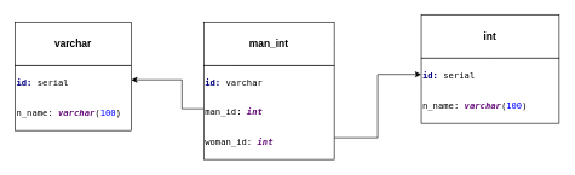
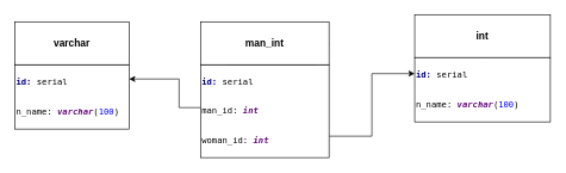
  <mxCell id="0" />
  <mxCell id="1" parent="0" />
  <mxCell id="2" value="" style="edgeStyle=orthogonalEdgeStyle;rounded=0;orthogonalLoop=1;jettySize=auto;html=1;" edge="1" parent="1" source="3" target="4"><mxGeometry relative="1" as="geometry"><Array as="points"><mxPoint x="250" y="150" /><mxPoint x="250" y="110" /></Array></mxGeometry></mxCell>
  <mxCell id="3" value="" style="rounded=0;whiteSpace=wrap;html=1;" vertex="1" parent="1"><mxGeometry x="320" y="90" width="120" height="60" as="geometry" /></mxCell>
  <mxCell id="4" value="&lt;pre style=&quot;background-color: rgb(255 , 255 , 255) ; font-family: &amp;#34;jetbrains mono&amp;#34; , monospace&quot;&gt;&lt;span style=&quot;color: #000080 ; font-weight: bold&quot;&gt;id: &lt;/span&gt;serial&lt;/pre&gt;&lt;pre style=&quot;background-color: rgb(255 , 255 , 255) ; font-family: &amp;#34;jetbrains mono&amp;#34; , monospace&quot;&gt;&lt;br&gt;n_name: &lt;span style=&quot;color: #660e7a ; font-weight: bold ; font-style: italic&quot;&gt;varchar&lt;/span&gt;(&lt;span style=&quot;color: #0000ff&quot;&gt;100&lt;/span&gt;)&lt;/pre&gt;" style="rounded=0;whiteSpace=wrap;html=1;align=left;" vertex="1" parent="1"><mxGeometry x="20" y="90" width="160" height="90" as="geometry" /></mxCell>
  <mxCell id="5" value="" style="edgeStyle=orthogonalEdgeStyle;rounded=0;orthogonalLoop=1;jettySize=auto;html=1;entryX=0;entryY=0.25;entryDx=0;entryDy=0;" edge="1" parent="1" source="6" target="12"><mxGeometry relative="1" as="geometry"><Array as="points"><mxPoint x="520" y="190" /><mxPoint x="520" y="103" /></Array></mxGeometry></mxCell>
- <mxCell id="6" value="&lt;pre style=&quot;background-color: rgb(255 , 255 , 255) ; font-family: &amp;#34;jetbrains mono&amp;#34; , monospace&quot;&gt;&lt;span style=&quot;color: #000080 ; font-weight: bold&quot;&gt;id: &lt;/span&gt;varchar&lt;/pre&gt;&lt;pre style=&quot;background-color: rgb(255 , 255 , 255) ; font-family: &amp;#34;jetbrains mono&amp;#34; , monospace&quot;&gt;&lt;br&gt;man_id: &lt;span style=&quot;color: #660e7a ; font-weight: bold ; font-style: italic&quot;&gt;int&lt;/span&gt;&lt;/pre&gt;&lt;pre style=&quot;background-color: rgb(255 , 255 , 255) ; font-family: &amp;#34;jetbrains mono&amp;#34; , monospace&quot;&gt;&lt;font color=&quot;#660e7a&quot;&gt;&lt;b&gt;&lt;i&gt;&lt;br&gt;&lt;/i&gt;&lt;/b&gt;&lt;/font&gt;woman_id: &lt;span style=&quot;color: #660e7a ; font-weight: bold ; font-style: italic&quot;&gt;int&lt;/span&gt;&lt;/pre&gt;" style="rounded=0;whiteSpace=wrap;html=1;align=left;" vertex="1" parent="1"><mxGeometry x="280" y="90" width="180" height="130" as="geometry" /></mxCell>
+ <mxCell id="6" value="&lt;pre style=&quot;background-color: rgb(255 , 255 , 255) ; font-family: &amp;#34;jetbrains mono&amp;#34; , monospace&quot;&gt;&lt;span style=&quot;color: #000080 ; font-weight: bold&quot;&gt;id: &lt;/span&gt;serial&lt;/pre&gt;&lt;pre style=&quot;background-color: rgb(255 , 255 , 255) ; font-family: &amp;#34;jetbrains mono&amp;#34; , monospace&quot;&gt;&lt;br&gt;man_id: &lt;span style=&quot;color: #660e7a ; font-weight: bold ; font-style: italic&quot;&gt;int&lt;/span&gt;&lt;/pre&gt;&lt;pre style=&quot;background-color: rgb(255 , 255 , 255) ; font-family: &amp;#34;jetbrains mono&amp;#34; , monospace&quot;&gt;&lt;font color=&quot;#660e7a&quot;&gt;&lt;b&gt;&lt;i&gt;&lt;br&gt;&lt;/i&gt;&lt;/b&gt;&lt;/font&gt;woman_id: &lt;span style=&quot;color: #660e7a ; font-weight: bold ; font-style: italic&quot;&gt;int&lt;/span&gt;&lt;/pre&gt;" style="rounded=0;whiteSpace=wrap;html=1;align=left;" vertex="1" parent="1"><mxGeometry x="280" y="90" width="180" height="130" as="geometry" /></mxCell>
  <mxCell id="7" style="edgeStyle=orthogonalEdgeStyle;rounded=0;orthogonalLoop=1;jettySize=auto;html=1;exitX=1;exitY=0.5;exitDx=0;exitDy=0;fontSize=14;" edge="1" parent="1" source="8"><mxGeometry relative="1" as="geometry"><mxPoint x="450" y="60" as="targetPoint" /><Array as="points"><mxPoint x="440" y="60" /><mxPoint x="440" y="60" /></Array></mxGeometry></mxCell>
  <mxCell id="8" value="&lt;font style=&quot;font-size: 14px&quot;&gt;&lt;b&gt;man_int&lt;/b&gt;&lt;/font&gt;" style="rounded=0;whiteSpace=wrap;html=1;" vertex="1" parent="1"><mxGeometry x="280" y="30" width="180" height="60" as="geometry" /></mxCell>
  <mxCell id="9" value="&lt;font style=&quot;font-size: 14px&quot;&gt;&lt;b&gt;varchar&lt;/b&gt;&lt;/font&gt;" style="rounded=0;whiteSpace=wrap;html=1;" vertex="1" parent="1"><mxGeometry x="20" y="30" width="160" height="60" as="geometry" /></mxCell>
  <mxCell id="10" value="" style="edgeStyle=orthogonalEdgeStyle;rounded=0;orthogonalLoop=1;jettySize=auto;html=1;" edge="1" parent="1" source="11" target="12"><mxGeometry relative="1" as="geometry" /></mxCell>
  <mxCell id="11" value="&lt;font style=&quot;font-size: 14px&quot;&gt;&lt;b&gt;int&lt;/b&gt;&lt;/font&gt;" style="whiteSpace=wrap;html=1;" vertex="1" parent="1"><mxGeometry x="580" y="20" width="190" height="60" as="geometry" /></mxCell>
  <mxCell id="12" value="&lt;pre style=&quot;background-color: rgb(255 , 255 , 255) ; font-family: &amp;#34;jetbrains mono&amp;#34; , monospace&quot;&gt;&lt;span style=&quot;color: #000080 ; font-weight: bold&quot;&gt;id: &lt;/span&gt;serial &lt;/pre&gt;&lt;pre style=&quot;background-color: rgb(255 , 255 , 255) ; font-family: &amp;#34;jetbrains mono&amp;#34; , monospace&quot;&gt;&lt;font color=&quot;#000080&quot;&gt;&lt;b&gt;&lt;br&gt;&lt;/b&gt;&lt;/font&gt;n_name: &lt;span style=&quot;color: #660e7a ; font-weight: bold ; font-style: italic&quot;&gt;varchar&lt;/span&gt;(&lt;span style=&quot;color: #0000ff&quot;&gt;100&lt;/span&gt;)&lt;/pre&gt;" style="whiteSpace=wrap;html=1;align=left;" vertex="1" parent="1"><mxGeometry x="580" y="80" width="190" height="90" as="geometry" /></mxCell>
  <mxCell id="13" style="edgeStyle=orthogonalEdgeStyle;rounded=0;orthogonalLoop=1;jettySize=auto;html=1;exitX=0.5;exitY=1;exitDx=0;exitDy=0;" edge="1" parent="1" source="12" target="12"><mxGeometry relative="1" as="geometry" /></mxCell>
